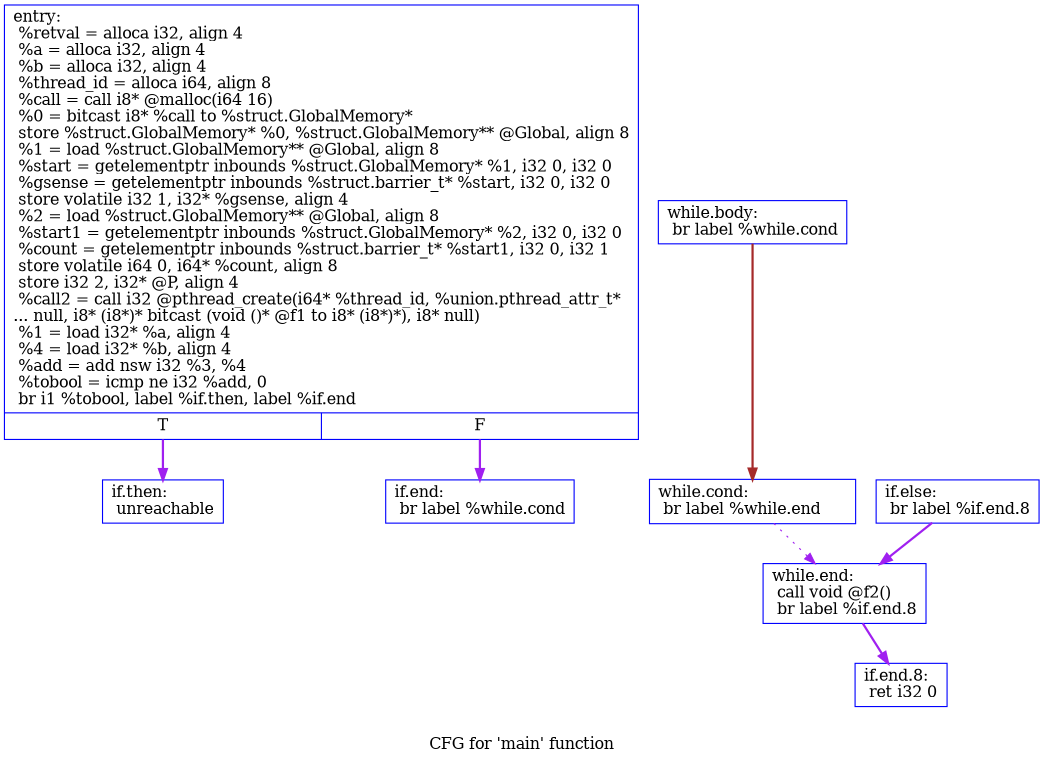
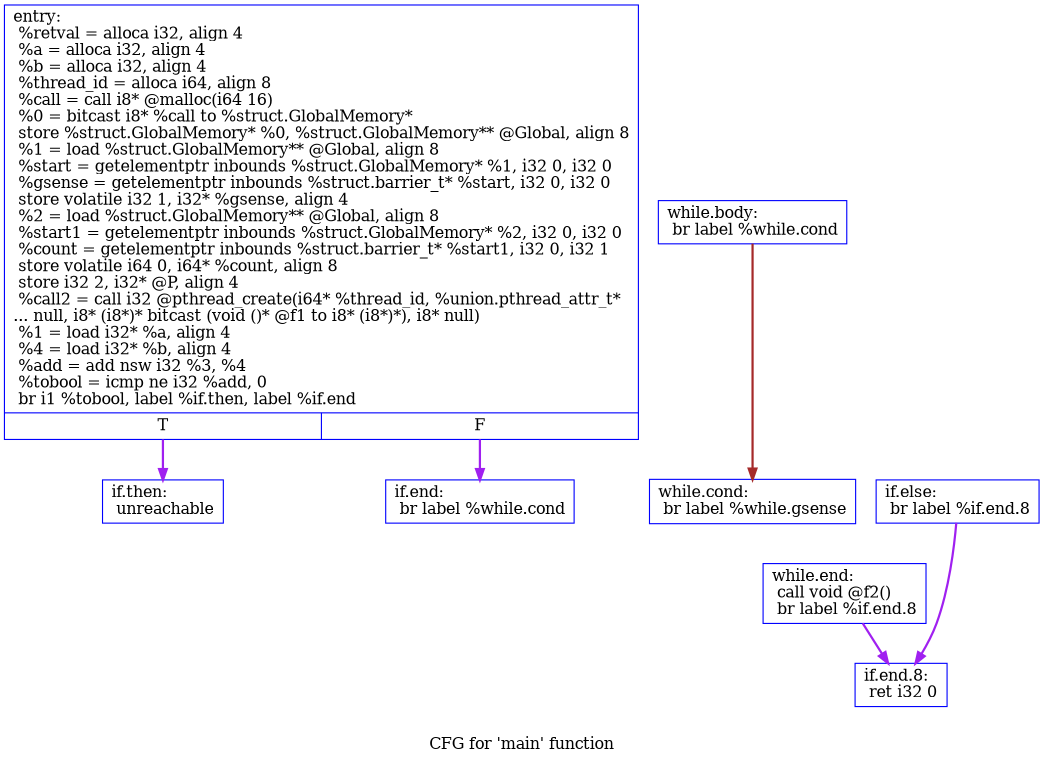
  digraph {
    label="CFG for 'main' function"
    node [color=blue shape=record]
    edge [color=purple style=bold]
    n1 [label="{entry:\l  %retval = alloca i32, align 4\l  %a = alloca i32, align 4\l  %b = alloca i32, align 4\l  %thread_id = alloca i64, align 8\l  %call = call i8* @malloc(i64 16)\l  %0 = bitcast i8* %call to %struct.GlobalMemory*\l  store %struct.GlobalMemory* %0, %struct.GlobalMemory** @Global, align 8\l  %1 = load %struct.GlobalMemory** @Global, align 8\l  %start = getelementptr inbounds %struct.GlobalMemory* %1, i32 0, i32 0\l  %gsense = getelementptr inbounds %struct.barrier_t* %start, i32 0, i32 0\l  store volatile i32 1, i32* %gsense, align 4\l  %2 = load %struct.GlobalMemory** @Global, align 8\l  %start1 = getelementptr inbounds %struct.GlobalMemory* %2, i32 0, i32 0\l  %count = getelementptr inbounds %struct.barrier_t* %start1, i32 0, i32 1\l  store volatile i64 0, i64* %count, align 8\l  store i32 2, i32* @P, align 4\l  %call2 = call i32 @pthread_create(i64* %thread_id, %union.pthread_attr_t*\l... null, i8* (i8*)* bitcast (void ()* @f1 to i8* (i8*)*), i8* null)\l  %1 = load i32* %a, align 4\l  %4 = load i32* %b, align 4\l  %add = add nsw i32 %3, %4\l  %tobool = icmp ne i32 %add, 0\l  br i1 %tobool, label %if.then, label %if.end\l|{<s0>T|<s1>F}}"]
    n2 [label="{if.then:                                          \l  unreachable\l}"]
    n3 [label="{if.end:                                           \l  br label %while.cond\l}"]
-   n4 [label="{while.cond:                                       \l  br label %while.end\l}"]
+   n4 [label="{while.cond:                                       \l  br label %while.gsense\l}"]
    n5 [label="{while.end:                                        \l  call void @f2()\l  br label %if.end.8\l}"]
    n6 [label="{if.end.8:                                         \l  ret i32 0\l}"]
    n7 [label="{while.body:                                       \l  br label %while.cond\l}"]
    n8 [label="{if.else:                                          \l  br label %if.end.8\l}"]
    n1 -> n2 [tailport=s0]
    n1 -> n3 [tailport=s1]
-   n4 -> n5 [style=dotted]
    n5 -> n6
    n7 -> n4 [color=brown]
-   n8 -> n5
+   n8 -> n6
  }
